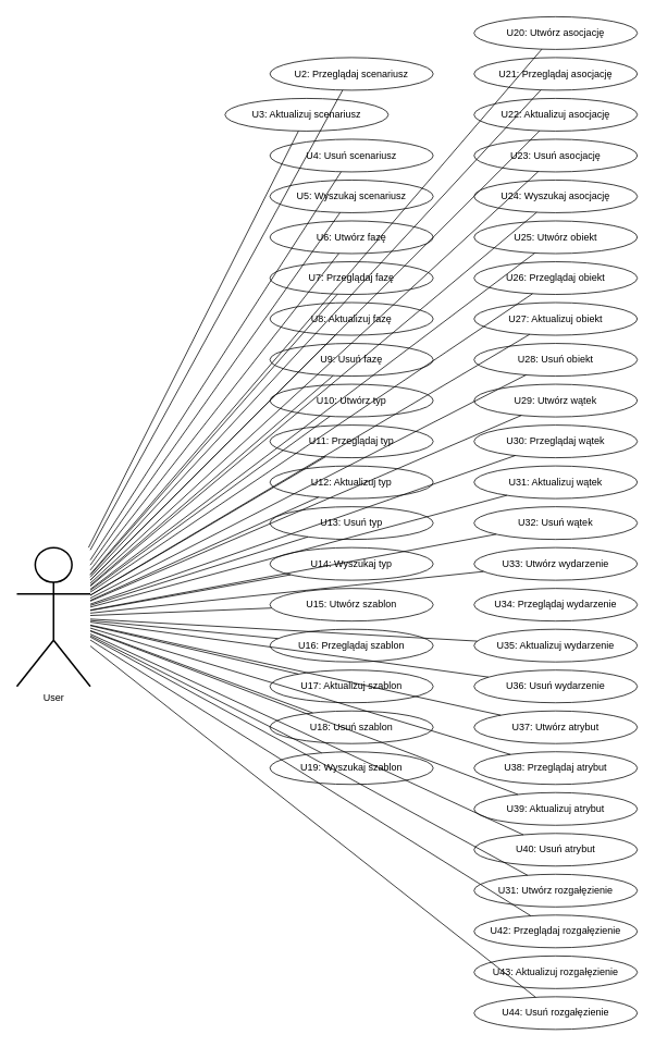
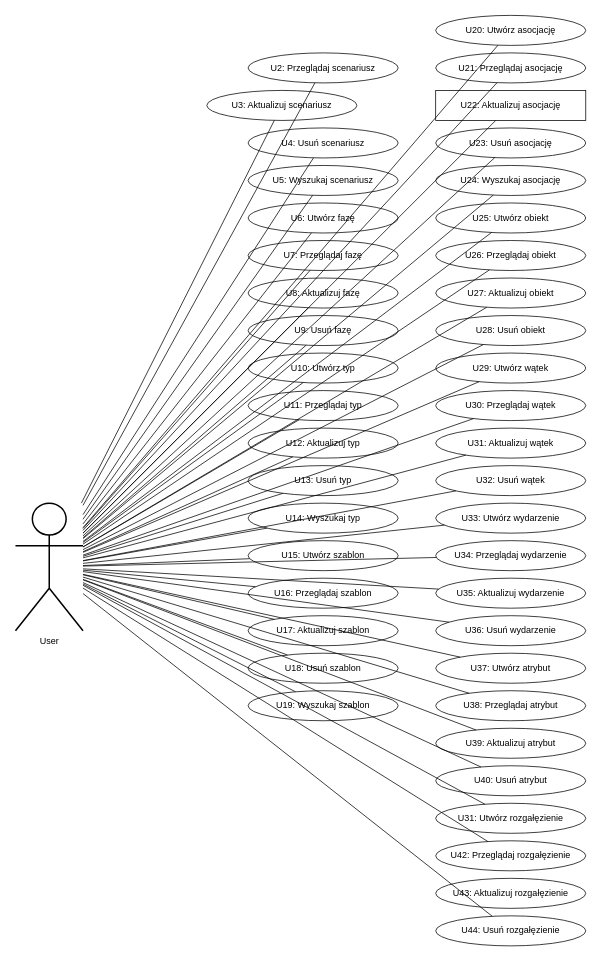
  <mxCell id="0" />
  <mxCell id="1" parent="0" />
  <mxCell id="2" value="User" style="shape=umlActor;verticalLabelPosition=bottom;verticalAlign=top;html=1;strokeWidth=2;" vertex="1" parent="1"><mxGeometry x="20" y="670" width="90" height="170" as="geometry" /></mxCell>
  <mxCell id="3" value="U2: Przeglądaj scenariusz" style="ellipse;whiteSpace=wrap;html=1;" vertex="1" parent="1"><mxGeometry x="330" y="70" width="200" height="40" as="geometry" /></mxCell>
  <mxCell id="4" value="U3: Aktualizuj scenariusz" style="ellipse;whiteSpace=wrap;html=1;" vertex="1" parent="1"><mxGeometry x="275" y="120" width="200" height="40" as="geometry" /></mxCell>
  <mxCell id="5" value="U4: Usuń scenariusz" style="ellipse;whiteSpace=wrap;html=1;" vertex="1" parent="1"><mxGeometry x="330" y="170" width="200" height="40" as="geometry" /></mxCell>
  <mxCell id="6" value="U5: Wyszukaj scenariusz" style="ellipse;whiteSpace=wrap;html=1;" vertex="1" parent="1"><mxGeometry x="330" y="220" width="200" height="40" as="geometry" /></mxCell>
  <mxCell id="7" value="U6: Utwórz fazę" style="ellipse;whiteSpace=wrap;html=1;" vertex="1" parent="1"><mxGeometry x="330" y="270" width="200" height="40" as="geometry" /></mxCell>
  <mxCell id="8" value="U7: Przeglądaj fazę" style="ellipse;whiteSpace=wrap;html=1;" vertex="1" parent="1"><mxGeometry x="330" y="320" width="200" height="40" as="geometry" /></mxCell>
  <mxCell id="9" value="U8: Aktualizuj fazę" style="ellipse;whiteSpace=wrap;html=1;" vertex="1" parent="1"><mxGeometry x="330" y="370" width="200" height="40" as="geometry" /></mxCell>
  <mxCell id="10" value="U9: Usuń fazę" style="ellipse;whiteSpace=wrap;html=1;" vertex="1" parent="1"><mxGeometry x="330" y="420" width="200" height="40" as="geometry" /></mxCell>
  <mxCell id="11" value="U10: Utwórz typ" style="ellipse;whiteSpace=wrap;html=1;" vertex="1" parent="1"><mxGeometry x="330" y="470" width="200" height="40" as="geometry" /></mxCell>
  <mxCell id="12" value="U11: Przeglądaj typ" style="ellipse;whiteSpace=wrap;html=1;" vertex="1" parent="1"><mxGeometry x="330" y="520" width="200" height="40" as="geometry" /></mxCell>
  <mxCell id="13" value="U12: Aktualizuj typ" style="ellipse;whiteSpace=wrap;html=1;" vertex="1" parent="1"><mxGeometry x="330" y="570" width="200" height="40" as="geometry" /></mxCell>
  <mxCell id="14" value="U13: Usuń typ" style="ellipse;whiteSpace=wrap;html=1;" vertex="1" parent="1"><mxGeometry x="330" y="620" width="200" height="40" as="geometry" /></mxCell>
  <mxCell id="15" value="U14: Wyszukaj typ" style="ellipse;whiteSpace=wrap;html=1;" vertex="1" parent="1"><mxGeometry x="330" y="670" width="200" height="40" as="geometry" /></mxCell>
  <mxCell id="16" value="U15: Utwórz szablon" style="ellipse;whiteSpace=wrap;html=1;" vertex="1" parent="1"><mxGeometry x="330" y="720" width="200" height="40" as="geometry" /></mxCell>
  <mxCell id="17" value="U16: Przeglądaj szablon" style="ellipse;whiteSpace=wrap;html=1;" vertex="1" parent="1"><mxGeometry x="330" y="770" width="200" height="40" as="geometry" /></mxCell>
  <mxCell id="18" value="U17: Aktualizuj szablon" style="ellipse;whiteSpace=wrap;html=1;" vertex="1" parent="1"><mxGeometry x="330" y="820" width="200" height="40" as="geometry" /></mxCell>
  <mxCell id="19" value="U18: Usuń szablon" style="ellipse;whiteSpace=wrap;html=1;" vertex="1" parent="1"><mxGeometry x="330" y="870" width="200" height="40" as="geometry" /></mxCell>
  <mxCell id="20" value="U19: Wyszukaj szablon" style="ellipse;whiteSpace=wrap;html=1;" vertex="1" parent="1"><mxGeometry x="330" y="920" width="200" height="40" as="geometry" /></mxCell>
  <mxCell id="21" value="U20: Utwórz asocjację" style="ellipse;whiteSpace=wrap;html=1;" vertex="1" parent="1"><mxGeometry x="580" y="20" width="200" height="40" as="geometry" /></mxCell>
  <mxCell id="22" value="U21: Przeglądaj asocjację" style="ellipse;whiteSpace=wrap;html=1;" vertex="1" parent="1"><mxGeometry x="580" y="70" width="200" height="40" as="geometry" /></mxCell>
- <mxCell id="23" value="U22: Aktualizuj asocjację" style="ellipse;whiteSpace=wrap;html=1;" vertex="1" parent="1"><mxGeometry x="580" y="120" width="200" height="40" as="geometry" /></mxCell>
+ <mxCell id="23" value="U22: Aktualizuj asocjację" style="whiteSpace=wrap;html=1;rounded=0;" vertex="1" parent="1"><mxGeometry x="580" y="120" width="200" height="40" as="geometry" /></mxCell>
  <mxCell id="24" value="U23: Usuń asocjację" style="ellipse;whiteSpace=wrap;html=1;" vertex="1" parent="1"><mxGeometry x="580" y="170" width="200" height="40" as="geometry" /></mxCell>
  <mxCell id="25" value="U24: Wyszukaj asocjację" style="ellipse;whiteSpace=wrap;html=1;" vertex="1" parent="1"><mxGeometry x="580" y="220" width="200" height="40" as="geometry" /></mxCell>
  <mxCell id="26" value="U25: Utwórz obiekt" style="ellipse;whiteSpace=wrap;html=1;" vertex="1" parent="1"><mxGeometry x="580" y="270" width="200" height="40" as="geometry" /></mxCell>
  <mxCell id="27" value="U26: Przeglądaj obiekt" style="ellipse;whiteSpace=wrap;html=1;" vertex="1" parent="1"><mxGeometry x="580" y="320" width="200" height="40" as="geometry" /></mxCell>
  <mxCell id="28" value="U27: Aktualizuj obiekt" style="ellipse;whiteSpace=wrap;html=1;" vertex="1" parent="1"><mxGeometry x="580" y="370" width="200" height="40" as="geometry" /></mxCell>
  <mxCell id="29" value="U28: Usuń obiekt" style="ellipse;whiteSpace=wrap;html=1;" vertex="1" parent="1"><mxGeometry x="580" y="420" width="200" height="40" as="geometry" /></mxCell>
  <mxCell id="30" value="U29: Utwórz wątek" style="ellipse;whiteSpace=wrap;html=1;" vertex="1" parent="1"><mxGeometry x="580" y="470" width="200" height="40" as="geometry" /></mxCell>
  <mxCell id="31" value="U30: Przeglądaj wątek" style="ellipse;whiteSpace=wrap;html=1;" vertex="1" parent="1"><mxGeometry x="580" y="520" width="200" height="40" as="geometry" /></mxCell>
  <mxCell id="32" value="U31: Aktualizuj wątek" style="ellipse;whiteSpace=wrap;html=1;" vertex="1" parent="1"><mxGeometry x="580" y="570" width="200" height="40" as="geometry" /></mxCell>
  <mxCell id="33" value="U32: Usuń wątek" style="ellipse;whiteSpace=wrap;html=1;" vertex="1" parent="1"><mxGeometry x="580" y="620" width="200" height="40" as="geometry" /></mxCell>
  <mxCell id="34" value="U33: Utwórz wydarzenie" style="ellipse;whiteSpace=wrap;html=1;" vertex="1" parent="1"><mxGeometry x="580" y="670" width="200" height="40" as="geometry" /></mxCell>
  <mxCell id="35" value="U34: Przeglądaj wydarzenie" style="ellipse;whiteSpace=wrap;html=1;" vertex="1" parent="1"><mxGeometry x="580" y="720" width="200" height="40" as="geometry" /></mxCell>
  <mxCell id="36" value="U35: Aktualizuj wydarzenie" style="ellipse;whiteSpace=wrap;html=1;" vertex="1" parent="1"><mxGeometry x="580" y="770" width="200" height="40" as="geometry" /></mxCell>
  <mxCell id="37" value="U36: Usuń wydarzenie" style="ellipse;whiteSpace=wrap;html=1;" vertex="1" parent="1"><mxGeometry x="580" y="820" width="200" height="40" as="geometry" /></mxCell>
  <mxCell id="38" value="U37: Utwórz atrybut" style="ellipse;whiteSpace=wrap;html=1;" vertex="1" parent="1"><mxGeometry x="580" y="870" width="200" height="40" as="geometry" /></mxCell>
  <mxCell id="39" value="U38: Przeglądaj atrybut" style="ellipse;whiteSpace=wrap;html=1;" vertex="1" parent="1"><mxGeometry x="580" y="920" width="200" height="40" as="geometry" /></mxCell>
  <mxCell id="40" value="U39: Aktualizuj atrybut" style="ellipse;whiteSpace=wrap;html=1;" vertex="1" parent="1"><mxGeometry x="580" y="970" width="200" height="40" as="geometry" /></mxCell>
  <mxCell id="41" value="U40: Usuń atrybut" style="ellipse;whiteSpace=wrap;html=1;" vertex="1" parent="1"><mxGeometry x="580" y="1020" width="200" height="40" as="geometry" /></mxCell>
  <mxCell id="42" value="U31: Utwórz rozgałęzienie" style="ellipse;whiteSpace=wrap;html=1;" vertex="1" parent="1"><mxGeometry x="580" y="1070" width="200" height="40" as="geometry" /></mxCell>
  <mxCell id="43" value="U42: Przeglądaj rozgałęzienie" style="ellipse;whiteSpace=wrap;html=1;" vertex="1" parent="1"><mxGeometry x="580" y="1120" width="200" height="40" as="geometry" /></mxCell>
  <mxCell id="44" value="U43: Aktualizuj rozgałęzienie" style="ellipse;whiteSpace=wrap;html=1;" vertex="1" parent="1"><mxGeometry x="580" y="1170" width="200" height="40" as="geometry" /></mxCell>
  <mxCell id="45" value="U44: Usuń rozgałęzienie" style="ellipse;whiteSpace=wrap;html=1;" vertex="1" parent="1"><mxGeometry x="580" y="1220" width="200" height="40" as="geometry" /></mxCell>
  <mxCell id="46" value="" style="endArrow=none;html=1;rounded=0;" edge="1" parent="1" source="2" target="3"><mxGeometry relative="1" as="geometry" /></mxCell>
  <mxCell id="47" value="" style="endArrow=none;html=1;rounded=0;" edge="1" parent="1" source="2" target="4"><mxGeometry relative="1" as="geometry" /></mxCell>
  <mxCell id="48" value="" style="endArrow=none;html=1;rounded=0;" edge="1" parent="1" source="2" target="5"><mxGeometry relative="1" as="geometry" /></mxCell>
  <mxCell id="49" value="" style="endArrow=none;html=1;rounded=0;" edge="1" parent="1" source="2" target="6"><mxGeometry relative="1" as="geometry" /></mxCell>
  <mxCell id="50" value="" style="endArrow=none;html=1;rounded=0;" edge="1" parent="1" source="2" target="7"><mxGeometry relative="1" as="geometry" /></mxCell>
  <mxCell id="51" value="" style="endArrow=none;html=1;rounded=0;" edge="1" parent="1" source="2" target="8"><mxGeometry relative="1" as="geometry" /></mxCell>
  <mxCell id="52" value="" style="endArrow=none;html=1;rounded=0;" edge="1" parent="1" source="2" target="9"><mxGeometry relative="1" as="geometry" /></mxCell>
  <mxCell id="53" value="" style="endArrow=none;html=1;rounded=0;" edge="1" parent="1" source="2" target="10"><mxGeometry relative="1" as="geometry" /></mxCell>
  <mxCell id="54" value="" style="endArrow=none;html=1;rounded=0;" edge="1" parent="1" source="2" target="11"><mxGeometry relative="1" as="geometry" /></mxCell>
  <mxCell id="55" value="" style="endArrow=none;html=1;rounded=0;" edge="1" parent="1" source="2" target="12"><mxGeometry relative="1" as="geometry" /></mxCell>
  <mxCell id="56" value="" style="endArrow=none;html=1;rounded=0;" edge="1" parent="1" source="2" target="13"><mxGeometry relative="1" as="geometry" /></mxCell>
  <mxCell id="57" value="" style="endArrow=none;html=1;rounded=0;" edge="1" parent="1" source="2" target="14"><mxGeometry relative="1" as="geometry" /></mxCell>
  <mxCell id="58" value="" style="endArrow=none;html=1;rounded=0;" edge="1" parent="1" source="2" target="15"><mxGeometry relative="1" as="geometry" /></mxCell>
  <mxCell id="59" value="" style="endArrow=none;html=1;rounded=0;" edge="1" parent="1" source="2" target="16"><mxGeometry relative="1" as="geometry" /></mxCell>
  <mxCell id="60" value="" style="endArrow=none;html=1;rounded=0;" edge="1" parent="1" source="2" target="17"><mxGeometry relative="1" as="geometry" /></mxCell>
  <mxCell id="61" value="" style="endArrow=none;html=1;rounded=0;" edge="1" parent="1" source="2" target="18"><mxGeometry relative="1" as="geometry" /></mxCell>
  <mxCell id="62" value="" style="endArrow=none;html=1;rounded=0;" edge="1" parent="1" source="2" target="19"><mxGeometry relative="1" as="geometry" /></mxCell>
  <mxCell id="63" value="" style="endArrow=none;html=1;rounded=0;" edge="1" parent="1" source="2" target="20"><mxGeometry relative="1" as="geometry" /></mxCell>
  <mxCell id="64" value="" style="endArrow=none;html=1;rounded=0;" edge="1" parent="1" source="2" target="21"><mxGeometry relative="1" as="geometry" /></mxCell>
  <mxCell id="65" value="" style="endArrow=none;html=1;rounded=0;" edge="1" parent="1" source="2" target="22"><mxGeometry relative="1" as="geometry" /></mxCell>
  <mxCell id="66" value="" style="endArrow=none;html=1;rounded=0;" edge="1" parent="1" source="2" target="23"><mxGeometry relative="1" as="geometry" /></mxCell>
  <mxCell id="67" value="" style="endArrow=none;html=1;rounded=0;" edge="1" parent="1" source="2" target="24"><mxGeometry relative="1" as="geometry" /></mxCell>
  <mxCell id="68" value="" style="endArrow=none;html=1;rounded=0;" edge="1" parent="1" source="2" target="25"><mxGeometry relative="1" as="geometry" /></mxCell>
  <mxCell id="69" value="" style="endArrow=none;html=1;rounded=0;" edge="1" parent="1" source="2" target="26"><mxGeometry relative="1" as="geometry" /></mxCell>
  <mxCell id="70" value="" style="endArrow=none;html=1;rounded=0;" edge="1" parent="1" source="2" target="27"><mxGeometry relative="1" as="geometry" /></mxCell>
  <mxCell id="71" value="" style="endArrow=none;html=1;rounded=0;" edge="1" parent="1" source="2" target="28"><mxGeometry relative="1" as="geometry" /></mxCell>
  <mxCell id="72" value="" style="endArrow=none;html=1;rounded=0;" edge="1" parent="1" source="2" target="29"><mxGeometry relative="1" as="geometry" /></mxCell>
  <mxCell id="73" value="" style="endArrow=none;html=1;rounded=0;" edge="1" parent="1" source="2" target="30"><mxGeometry relative="1" as="geometry" /></mxCell>
  <mxCell id="74" value="" style="endArrow=none;html=1;rounded=0;" edge="1" parent="1" source="2" target="31"><mxGeometry relative="1" as="geometry" /></mxCell>
  <mxCell id="75" value="" style="endArrow=none;html=1;rounded=0;" edge="1" parent="1" source="2" target="32"><mxGeometry relative="1" as="geometry" /></mxCell>
  <mxCell id="76" value="" style="endArrow=none;html=1;rounded=0;" edge="1" parent="1" source="2" target="33"><mxGeometry relative="1" as="geometry" /></mxCell>
  <mxCell id="77" value="" style="endArrow=none;html=1;rounded=0;" edge="1" parent="1" source="2" target="34"><mxGeometry relative="1" as="geometry" /></mxCell>
+ <mxCell id="78" value="" style="endArrow=none;html=1;rounded=0;" edge="1" parent="1" source="2" target="35"><mxGeometry relative="1" as="geometry" /></mxCell>
  <mxCell id="79" value="" style="endArrow=none;html=1;rounded=0;" edge="1" parent="1" source="2" target="36"><mxGeometry relative="1" as="geometry" /></mxCell>
  <mxCell id="80" value="" style="endArrow=none;html=1;rounded=0;" edge="1" parent="1" source="2" target="37"><mxGeometry relative="1" as="geometry" /></mxCell>
  <mxCell id="81" value="" style="endArrow=none;html=1;rounded=0;" edge="1" parent="1" source="2" target="38"><mxGeometry relative="1" as="geometry" /></mxCell>
  <mxCell id="82" value="" style="endArrow=none;html=1;rounded=0;" edge="1" parent="1" source="2" target="39"><mxGeometry relative="1" as="geometry" /></mxCell>
  <mxCell id="83" value="" style="endArrow=none;html=1;rounded=0;" edge="1" parent="1" source="2" target="40"><mxGeometry relative="1" as="geometry" /></mxCell>
  <mxCell id="84" value="" style="endArrow=none;html=1;rounded=0;" edge="1" parent="1" source="2" target="41"><mxGeometry relative="1" as="geometry" /></mxCell>
  <mxCell id="85" value="" style="endArrow=none;html=1;rounded=0;" edge="1" parent="1" source="2" target="42"><mxGeometry relative="1" as="geometry" /></mxCell>
  <mxCell id="86" value="" style="endArrow=none;html=1;rounded=0;" edge="1" parent="1" source="2" target="43"><mxGeometry relative="1" as="geometry" /></mxCell>
  <mxCell id="87" value="" style="endArrow=none;html=1;rounded=0;" edge="1" parent="1" source="2" target="45"><mxGeometry relative="1" as="geometry" /></mxCell>
